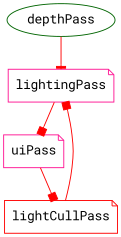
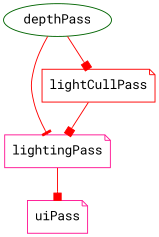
  digraph {
    fontname="Roboto Mono"
    node [color=deeppink fontname="Roboto Mono" shape=note]
    edge [arrowhead=box color=red fontname="Roboto Mono"]
    depthPass [color=darkgreen shape=ellipse]
    lightingPass
    lightCullPass [color=red]
    uiPass
    depthPass -> lightingPass [arrowhead=tee]
-   uiPass -> lightCullPass
+   depthPass -> lightCullPass
    lightingPass -> uiPass
    lightCullPass -> lightingPass
  }
